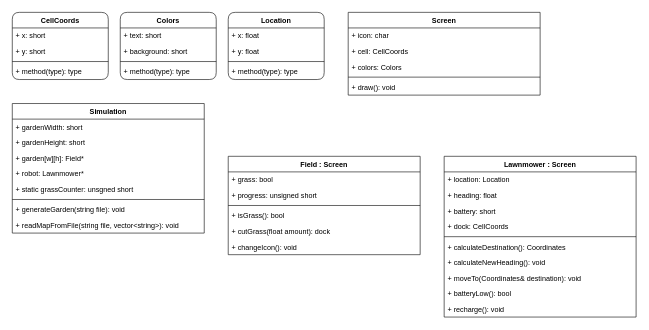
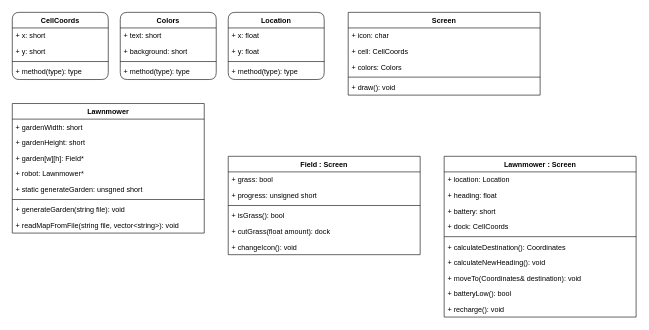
  <mxCell id="0" />
  <mxCell id="1" parent="0" />
  <mxCell id="2" value="Lawnmower : Screen" style="swimlane;fontStyle=1;align=center;verticalAlign=top;childLayout=stackLayout;horizontal=1;startSize=26;horizontalStack=0;resizeParent=1;resizeParentMax=0;resizeLast=0;collapsible=1;marginBottom=0;" vertex="1" parent="1"><mxGeometry x="740" y="260" width="320" height="268" as="geometry" /></mxCell>
  <mxCell id="3" value="+ location: Location" style="text;strokeColor=none;fillColor=none;align=left;verticalAlign=top;spacingLeft=4;spacingRight=4;overflow=hidden;rotatable=0;points=[[0,0.5],[1,0.5]];portConstraint=eastwest;" vertex="1" parent="2"><mxGeometry y="26" width="320" height="26" as="geometry" /></mxCell>
  <mxCell id="4" value="+ heading: float" style="text;strokeColor=none;fillColor=none;align=left;verticalAlign=top;spacingLeft=4;spacingRight=4;overflow=hidden;rotatable=0;points=[[0,0.5],[1,0.5]];portConstraint=eastwest;" vertex="1" parent="2"><mxGeometry y="52" width="320" height="26" as="geometry" /></mxCell>
  <mxCell id="5" value="+ battery: short" style="text;strokeColor=none;fillColor=none;align=left;verticalAlign=top;spacingLeft=4;spacingRight=4;overflow=hidden;rotatable=0;points=[[0,0.5],[1,0.5]];portConstraint=eastwest;" vertex="1" parent="2"><mxGeometry y="78" width="320" height="26" as="geometry" /></mxCell>
  <mxCell id="6" value="+ dock: CellCoords" style="text;strokeColor=none;fillColor=none;align=left;verticalAlign=top;spacingLeft=4;spacingRight=4;overflow=hidden;rotatable=0;points=[[0,0.5],[1,0.5]];portConstraint=eastwest;" vertex="1" parent="2"><mxGeometry y="104" width="320" height="26" as="geometry" /></mxCell>
  <mxCell id="7" value="" style="line;strokeWidth=1;fillColor=none;align=left;verticalAlign=middle;spacingTop=-1;spacingLeft=3;spacingRight=3;rotatable=0;labelPosition=right;points=[];portConstraint=eastwest;strokeColor=inherit;" vertex="1" parent="2"><mxGeometry y="130" width="320" height="8" as="geometry" /></mxCell>
  <mxCell id="8" value="+ calculateDestination(): Coordinates" style="text;strokeColor=none;fillColor=none;align=left;verticalAlign=top;spacingLeft=4;spacingRight=4;overflow=hidden;rotatable=0;points=[[0,0.5],[1,0.5]];portConstraint=eastwest;" vertex="1" parent="2"><mxGeometry y="138" width="320" height="26" as="geometry" /></mxCell>
  <mxCell id="9" value="+ calculateNewHeading(): void" style="text;strokeColor=none;fillColor=none;align=left;verticalAlign=top;spacingLeft=4;spacingRight=4;overflow=hidden;rotatable=0;points=[[0,0.5],[1,0.5]];portConstraint=eastwest;" vertex="1" parent="2"><mxGeometry y="164" width="320" height="26" as="geometry" /></mxCell>
  <mxCell id="10" value="+ moveTo(Coordinates&amp; destination): void" style="text;strokeColor=none;fillColor=none;align=left;verticalAlign=top;spacingLeft=4;spacingRight=4;overflow=hidden;rotatable=0;points=[[0,0.5],[1,0.5]];portConstraint=eastwest;" vertex="1" parent="2"><mxGeometry y="190" width="320" height="26" as="geometry" /></mxCell>
  <mxCell id="11" value="+ batteryLow(): bool" style="text;strokeColor=none;fillColor=none;align=left;verticalAlign=top;spacingLeft=4;spacingRight=4;overflow=hidden;rotatable=0;points=[[0,0.5],[1,0.5]];portConstraint=eastwest;" vertex="1" parent="2"><mxGeometry y="216" width="320" height="26" as="geometry" /></mxCell>
  <mxCell id="12" value="+ recharge(): void" style="text;strokeColor=none;fillColor=none;align=left;verticalAlign=top;spacingLeft=4;spacingRight=4;overflow=hidden;rotatable=0;points=[[0,0.5],[1,0.5]];portConstraint=eastwest;" vertex="1" parent="2"><mxGeometry y="242" width="320" height="26" as="geometry" /></mxCell>
  <mxCell id="13" value="Location" style="swimlane;fontStyle=1;align=center;verticalAlign=top;childLayout=stackLayout;horizontal=1;startSize=26;horizontalStack=0;resizeParent=1;resizeParentMax=0;resizeLast=0;collapsible=1;marginBottom=0;rounded=1;swimlaneLine=1;" vertex="1" parent="1"><mxGeometry x="380" y="20" width="160" height="112" as="geometry" /></mxCell>
  <mxCell id="14" value="+ x: float" style="text;strokeColor=none;fillColor=none;align=left;verticalAlign=top;spacingLeft=4;spacingRight=4;overflow=hidden;rotatable=0;points=[[0,0.5],[1,0.5]];portConstraint=eastwest;" vertex="1" parent="13"><mxGeometry y="26" width="160" height="26" as="geometry" /></mxCell>
  <mxCell id="15" value="+ y: float" style="text;strokeColor=none;fillColor=none;align=left;verticalAlign=top;spacingLeft=4;spacingRight=4;overflow=hidden;rotatable=0;points=[[0,0.5],[1,0.5]];portConstraint=eastwest;" vertex="1" parent="13"><mxGeometry y="52" width="160" height="26" as="geometry" /></mxCell>
  <mxCell id="16" value="" style="line;strokeWidth=1;fillColor=none;align=left;verticalAlign=middle;spacingTop=-1;spacingLeft=3;spacingRight=3;rotatable=0;labelPosition=right;points=[];portConstraint=eastwest;strokeColor=inherit;" vertex="1" parent="13"><mxGeometry y="78" width="160" height="8" as="geometry" /></mxCell>
  <mxCell id="17" value="+ method(type): type" style="text;strokeColor=none;fillColor=none;align=left;verticalAlign=top;spacingLeft=4;spacingRight=4;overflow=hidden;rotatable=0;points=[[0,0.5],[1,0.5]];portConstraint=eastwest;" vertex="1" parent="13"><mxGeometry y="86" width="160" height="26" as="geometry" /></mxCell>
  <mxCell id="18" value="Screen" style="swimlane;fontStyle=1;align=center;verticalAlign=top;childLayout=stackLayout;horizontal=1;startSize=26;horizontalStack=0;resizeParent=1;resizeParentMax=0;resizeLast=0;collapsible=1;marginBottom=0;rounded=0;" vertex="1" parent="1"><mxGeometry x="580" y="20" width="320" height="138" as="geometry" /></mxCell>
  <mxCell id="19" value="+ icon: char" style="text;strokeColor=none;fillColor=none;align=left;verticalAlign=top;spacingLeft=4;spacingRight=4;overflow=hidden;rotatable=0;points=[[0,0.5],[1,0.5]];portConstraint=eastwest;rounded=1;" vertex="1" parent="18"><mxGeometry y="26" width="320" height="26" as="geometry" /></mxCell>
  <mxCell id="20" value="+ cell: CellCoords" style="text;strokeColor=none;fillColor=none;align=left;verticalAlign=top;spacingLeft=4;spacingRight=4;overflow=hidden;rotatable=0;points=[[0,0.5],[1,0.5]];portConstraint=eastwest;rounded=1;" vertex="1" parent="18"><mxGeometry y="52" width="320" height="26" as="geometry" /></mxCell>
  <mxCell id="21" value="+ colors: Colors" style="text;strokeColor=none;fillColor=none;align=left;verticalAlign=top;spacingLeft=4;spacingRight=4;overflow=hidden;rotatable=0;points=[[0,0.5],[1,0.5]];portConstraint=eastwest;rounded=1;" vertex="1" parent="18"><mxGeometry y="78" width="320" height="26" as="geometry" /></mxCell>
  <mxCell id="22" value="" style="line;strokeWidth=1;fillColor=none;align=left;verticalAlign=middle;spacingTop=-1;spacingLeft=3;spacingRight=3;rotatable=0;labelPosition=right;points=[];portConstraint=eastwest;strokeColor=inherit;rounded=1;" vertex="1" parent="18"><mxGeometry y="104" width="320" height="8" as="geometry" /></mxCell>
  <mxCell id="23" value="+ draw(): void" style="text;strokeColor=none;fillColor=none;align=left;verticalAlign=top;spacingLeft=4;spacingRight=4;overflow=hidden;rotatable=0;points=[[0,0.5],[1,0.5]];portConstraint=eastwest;rounded=1;" vertex="1" parent="18"><mxGeometry y="112" width="320" height="26" as="geometry" /></mxCell>
  <mxCell id="24" value="CellCoords" style="swimlane;fontStyle=1;align=center;verticalAlign=top;childLayout=stackLayout;horizontal=1;startSize=26;horizontalStack=0;resizeParent=1;resizeParentMax=0;resizeLast=0;collapsible=1;marginBottom=0;rounded=1;" vertex="1" parent="1"><mxGeometry x="20" y="20" width="160" height="112" as="geometry" /></mxCell>
  <mxCell id="25" value="+ x: short" style="text;strokeColor=none;fillColor=none;align=left;verticalAlign=top;spacingLeft=4;spacingRight=4;overflow=hidden;rotatable=0;points=[[0,0.5],[1,0.5]];portConstraint=eastwest;rounded=1;" vertex="1" parent="24"><mxGeometry y="26" width="160" height="26" as="geometry" /></mxCell>
  <mxCell id="26" value="+ y: short" style="text;strokeColor=none;fillColor=none;align=left;verticalAlign=top;spacingLeft=4;spacingRight=4;overflow=hidden;rotatable=0;points=[[0,0.5],[1,0.5]];portConstraint=eastwest;rounded=1;" vertex="1" parent="24"><mxGeometry y="52" width="160" height="26" as="geometry" /></mxCell>
  <mxCell id="27" value="" style="line;strokeWidth=1;fillColor=none;align=left;verticalAlign=middle;spacingTop=-1;spacingLeft=3;spacingRight=3;rotatable=0;labelPosition=right;points=[];portConstraint=eastwest;strokeColor=inherit;rounded=1;" vertex="1" parent="24"><mxGeometry y="78" width="160" height="8" as="geometry" /></mxCell>
  <mxCell id="28" value="+ method(type): type" style="text;strokeColor=none;fillColor=none;align=left;verticalAlign=top;spacingLeft=4;spacingRight=4;overflow=hidden;rotatable=0;points=[[0,0.5],[1,0.5]];portConstraint=eastwest;rounded=1;" vertex="1" parent="24"><mxGeometry y="86" width="160" height="26" as="geometry" /></mxCell>
  <mxCell id="29" value="Colors" style="swimlane;fontStyle=1;align=center;verticalAlign=top;childLayout=stackLayout;horizontal=1;startSize=26;horizontalStack=0;resizeParent=1;resizeParentMax=0;resizeLast=0;collapsible=1;marginBottom=0;rounded=1;" vertex="1" parent="1"><mxGeometry x="200" y="20" width="160" height="112" as="geometry" /></mxCell>
  <mxCell id="30" value="+ text: short" style="text;strokeColor=none;fillColor=none;align=left;verticalAlign=top;spacingLeft=4;spacingRight=4;overflow=hidden;rotatable=0;points=[[0,0.5],[1,0.5]];portConstraint=eastwest;rounded=1;" vertex="1" parent="29"><mxGeometry y="26" width="160" height="26" as="geometry" /></mxCell>
  <mxCell id="31" value="+ background: short" style="text;strokeColor=none;fillColor=none;align=left;verticalAlign=top;spacingLeft=4;spacingRight=4;overflow=hidden;rotatable=0;points=[[0,0.5],[1,0.5]];portConstraint=eastwest;rounded=1;" vertex="1" parent="29"><mxGeometry y="52" width="160" height="26" as="geometry" /></mxCell>
  <mxCell id="32" value="" style="line;strokeWidth=1;fillColor=none;align=left;verticalAlign=middle;spacingTop=-1;spacingLeft=3;spacingRight=3;rotatable=0;labelPosition=right;points=[];portConstraint=eastwest;strokeColor=inherit;rounded=1;" vertex="1" parent="29"><mxGeometry y="78" width="160" height="8" as="geometry" /></mxCell>
  <mxCell id="33" value="+ method(type): type" style="text;strokeColor=none;fillColor=none;align=left;verticalAlign=top;spacingLeft=4;spacingRight=4;overflow=hidden;rotatable=0;points=[[0,0.5],[1,0.5]];portConstraint=eastwest;rounded=1;" vertex="1" parent="29"><mxGeometry y="86" width="160" height="26" as="geometry" /></mxCell>
- <mxCell id="34" value="Simulation" style="swimlane;fontStyle=1;align=center;verticalAlign=top;childLayout=stackLayout;horizontal=1;startSize=26;horizontalStack=0;resizeParent=1;resizeParentMax=0;resizeLast=0;collapsible=1;marginBottom=0;rounded=0;" vertex="1" parent="1"><mxGeometry x="20" y="172" width="320" height="216" as="geometry" /></mxCell>
+ <mxCell id="34" value="Lawnmower" style="swimlane;fontStyle=1;align=center;verticalAlign=top;childLayout=stackLayout;horizontal=1;startSize=26;horizontalStack=0;resizeParent=1;resizeParentMax=0;resizeLast=0;collapsible=1;marginBottom=0;rounded=0;" vertex="1" parent="1"><mxGeometry x="20" y="172" width="320" height="216" as="geometry" /></mxCell>
  <mxCell id="35" value="+ gardenWidth: short" style="text;strokeColor=none;fillColor=none;align=left;verticalAlign=top;spacingLeft=4;spacingRight=4;overflow=hidden;rotatable=0;points=[[0,0.5],[1,0.5]];portConstraint=eastwest;rounded=1;" vertex="1" parent="34"><mxGeometry y="26" width="320" height="26" as="geometry" /></mxCell>
  <mxCell id="36" value="+ gardenHeight: short" style="text;strokeColor=none;fillColor=none;align=left;verticalAlign=top;spacingLeft=4;spacingRight=4;overflow=hidden;rotatable=0;points=[[0,0.5],[1,0.5]];portConstraint=eastwest;rounded=1;" vertex="1" parent="34"><mxGeometry y="52" width="320" height="26" as="geometry" /></mxCell>
  <mxCell id="37" value="+ garden[w][h]: Field*" style="text;strokeColor=none;fillColor=none;align=left;verticalAlign=top;spacingLeft=4;spacingRight=4;overflow=hidden;rotatable=0;points=[[0,0.5],[1,0.5]];portConstraint=eastwest;rounded=1;" vertex="1" parent="34"><mxGeometry y="78" width="320" height="26" as="geometry" /></mxCell>
  <mxCell id="38" value="+ robot: Lawnmower*" style="text;strokeColor=none;fillColor=none;align=left;verticalAlign=top;spacingLeft=4;spacingRight=4;overflow=hidden;rotatable=0;points=[[0,0.5],[1,0.5]];portConstraint=eastwest;rounded=1;" vertex="1" parent="34"><mxGeometry y="104" width="320" height="26" as="geometry" /></mxCell>
- <mxCell id="39" value="+ static grassCounter: unsgned short" style="text;strokeColor=none;fillColor=none;align=left;verticalAlign=top;spacingLeft=4;spacingRight=4;overflow=hidden;rotatable=0;points=[[0,0.5],[1,0.5]];portConstraint=eastwest;rounded=1;" vertex="1" parent="34"><mxGeometry y="130" width="320" height="26" as="geometry" /></mxCell>
+ <mxCell id="39" value="+ static generateGarden: unsgned short" style="text;strokeColor=none;fillColor=none;align=left;verticalAlign=top;spacingLeft=4;spacingRight=4;overflow=hidden;rotatable=0;points=[[0,0.5],[1,0.5]];portConstraint=eastwest;rounded=1;" vertex="1" parent="34"><mxGeometry y="130" width="320" height="26" as="geometry" /></mxCell>
  <mxCell id="40" value="" style="line;strokeWidth=1;fillColor=none;align=left;verticalAlign=middle;spacingTop=-1;spacingLeft=3;spacingRight=3;rotatable=0;labelPosition=right;points=[];portConstraint=eastwest;strokeColor=inherit;rounded=1;" vertex="1" parent="34"><mxGeometry y="156" width="320" height="8" as="geometry" /></mxCell>
  <mxCell id="41" value="+ generateGarden(string file): void" style="text;strokeColor=none;fillColor=none;align=left;verticalAlign=top;spacingLeft=4;spacingRight=4;overflow=hidden;rotatable=0;points=[[0,0.5],[1,0.5]];portConstraint=eastwest;rounded=1;" vertex="1" parent="34"><mxGeometry y="164" width="320" height="26" as="geometry" /></mxCell>
  <mxCell id="42" value="+ readMapFromFile(string file, vector&lt;string&gt;): void" style="text;strokeColor=none;fillColor=none;align=left;verticalAlign=top;spacingLeft=4;spacingRight=4;overflow=hidden;rotatable=0;points=[[0,0.5],[1,0.5]];portConstraint=eastwest;rounded=1;" vertex="1" parent="34"><mxGeometry y="190" width="320" height="26" as="geometry" /></mxCell>
  <mxCell id="43" value="Field : Screen" style="swimlane;fontStyle=1;align=center;verticalAlign=top;childLayout=stackLayout;horizontal=1;startSize=26;horizontalStack=0;resizeParent=1;resizeParentMax=0;resizeLast=0;collapsible=1;marginBottom=0;rounded=0;" vertex="1" parent="1"><mxGeometry x="380" y="260" width="320" height="164" as="geometry" /></mxCell>
  <mxCell id="44" value="+ grass: bool" style="text;strokeColor=none;fillColor=none;align=left;verticalAlign=top;spacingLeft=4;spacingRight=4;overflow=hidden;rotatable=0;points=[[0,0.5],[1,0.5]];portConstraint=eastwest;rounded=1;" vertex="1" parent="43"><mxGeometry y="26" width="320" height="26" as="geometry" /></mxCell>
  <mxCell id="45" value="+ progress: unsigned short" style="text;strokeColor=none;fillColor=none;align=left;verticalAlign=top;spacingLeft=4;spacingRight=4;overflow=hidden;rotatable=0;points=[[0,0.5],[1,0.5]];portConstraint=eastwest;rounded=1;" vertex="1" parent="43"><mxGeometry y="52" width="320" height="26" as="geometry" /></mxCell>
  <mxCell id="46" value="" style="line;strokeWidth=1;fillColor=none;align=left;verticalAlign=middle;spacingTop=-1;spacingLeft=3;spacingRight=3;rotatable=0;labelPosition=right;points=[];portConstraint=eastwest;strokeColor=inherit;rounded=1;" vertex="1" parent="43"><mxGeometry y="78" width="320" height="8" as="geometry" /></mxCell>
  <mxCell id="47" value="+ isGrass(): bool" style="text;strokeColor=none;fillColor=none;align=left;verticalAlign=top;spacingLeft=4;spacingRight=4;overflow=hidden;rotatable=0;points=[[0,0.5],[1,0.5]];portConstraint=eastwest;rounded=1;" vertex="1" parent="43"><mxGeometry y="86" width="320" height="26" as="geometry" /></mxCell>
  <mxCell id="48" value="+ cutGrass(float amount): dock" style="text;strokeColor=none;fillColor=none;align=left;verticalAlign=top;spacingLeft=4;spacingRight=4;overflow=hidden;rotatable=0;points=[[0,0.5],[1,0.5]];portConstraint=eastwest;rounded=1;" vertex="1" parent="43"><mxGeometry y="112" width="320" height="26" as="geometry" /></mxCell>
  <mxCell id="49" value="+ changeIcon(): void" style="text;strokeColor=none;fillColor=none;align=left;verticalAlign=top;spacingLeft=4;spacingRight=4;overflow=hidden;rotatable=0;points=[[0,0.5],[1,0.5]];portConstraint=eastwest;rounded=1;" vertex="1" parent="43"><mxGeometry y="138" width="320" height="26" as="geometry" /></mxCell>
